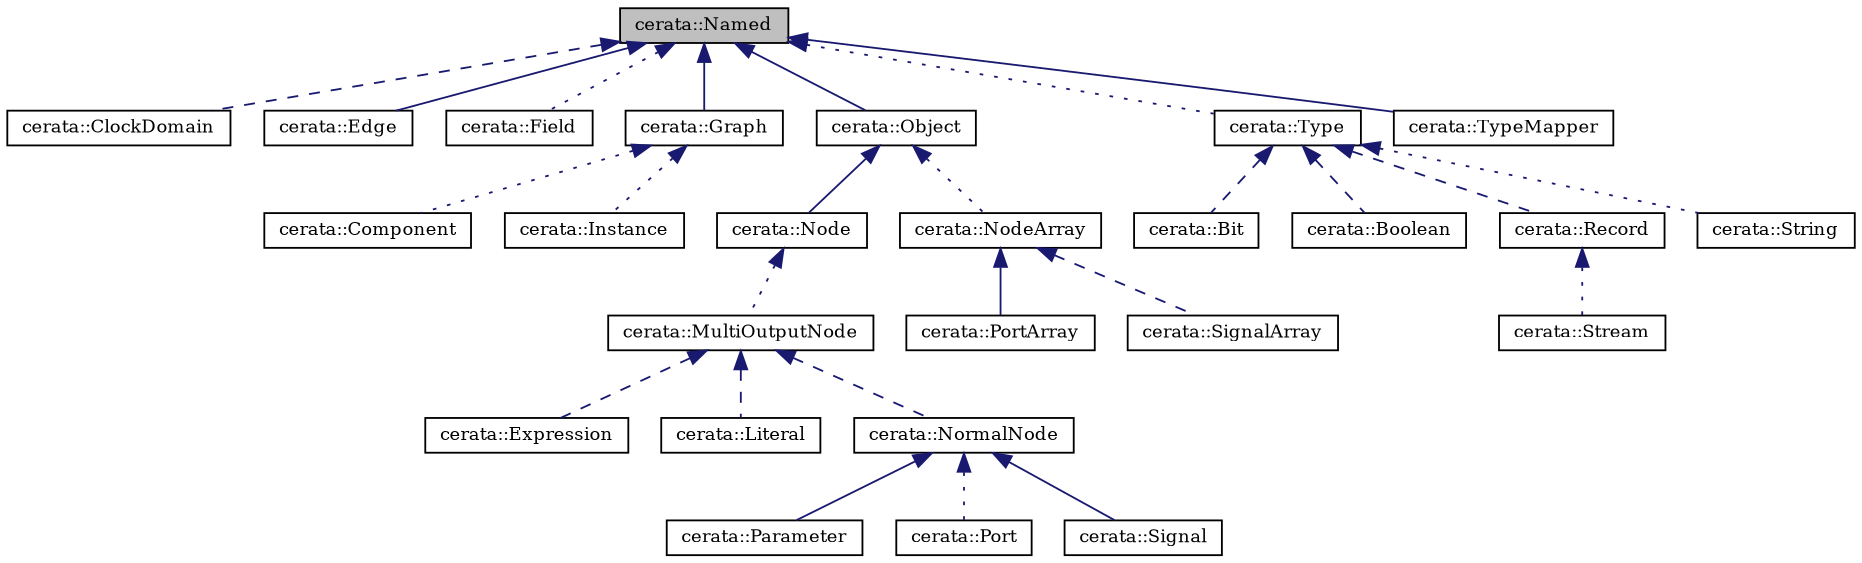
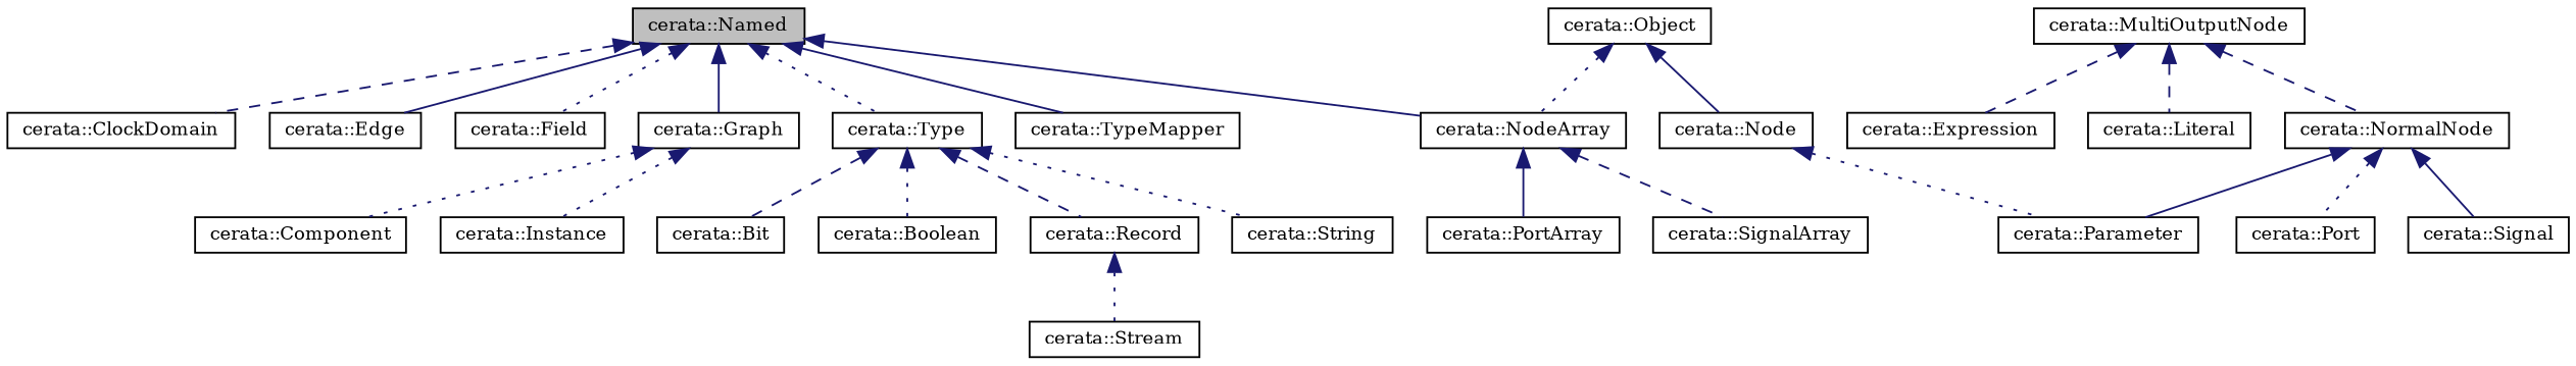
  digraph {
    fontname="DejaVu Serif"
    rankdir=TB
    node [color=black fillcolor=white fontname="DejaVu Serif" fontsize=10 shape=record style=filled]
    edge [color=midnightblue dir=back fontname="DejaVu Serif" fontsize=10 labelfontname=Helvetica labelfontsize=10 style=dotted]
    n1 [fillcolor=grey75 fontcolor=black height=0.2 label="cerata::Named" width=0.4]
    n2 [height=0.2 label="cerata::ClockDomain" width=0.4]
    n3 [height=0.2 label="cerata::Edge" width=0.4]
    n4 [height=0.2 label="cerata::Field" width=0.4]
    n5 [height=0.2 label="cerata::Graph" width=0.4]
    n6 [height=0.2 label="cerata::Object" width=0.4]
    n7 [height=0.2 label="cerata::Type" width=0.4]
    n8 [height=0.2 label="cerata::TypeMapper" width=0.4]
    n9 [height=0.2 label="cerata::Component" width=0.4]
    n10 [height=0.2 label="cerata::Instance" width=0.4]
    n11 [height=0.2 label="cerata::Node" width=0.4]
    n12 [height=0.2 label="cerata::NodeArray" width=0.4]
    n13 [height=0.2 label="cerata::Bit" width=0.4]
    n14 [height=0.2 label="cerata::Boolean" width=0.4]
    n15 [height=0.2 label="cerata::Record" width=0.4]
    n16 [height=0.2 label="cerata::String" width=0.4]
    n17 [height=0.2 label="cerata::MultiOutputNode" width=0.4]
    n18 [height=0.2 label="cerata::PortArray" width=0.4]
    n19 [height=0.2 label="cerata::SignalArray" width=0.4]
    n20 [height=0.2 label="cerata::Expression" width=0.4]
    n21 [height=0.2 label="cerata::Literal" width=0.4]
    n22 [height=0.2 label="cerata::NormalNode" width=0.4]
    n23 [height=0.2 label="cerata::Parameter" width=0.4]
    n24 [height=0.2 label="cerata::Port" width=0.4]
    n25 [height=0.2 label="cerata::Signal" width=0.4]
    n26 [height=0.2 label="cerata::Stream" width=0.4]
    n1 -> n2 [style=dashed]
    n1 -> n3 [style=solid]
    n1 -> n4
    n1 -> n5 [style=solid]
-   n1 -> n6 [style=solid]
+   n1 -> n12 [style=solid]
    n1 -> n7
    n1 -> n8 [style=solid]
    n5 -> n9
    n5 -> n10
    n6 -> n11 [style=solid]
    n6 -> n12
    n7 -> n13 [style=dashed]
-   n7 -> n14 [style=dashed]
+   n7 -> n14
    n7 -> n15 [style=dashed]
    n7 -> n16
-   n11 -> n17
+   n11 -> n23
    n12 -> n18 [style=solid]
    n12 -> n19 [style=dashed]
    n15 -> n26
    n17 -> n20 [style=dashed]
    n17 -> n21 [style=dashed]
    n17 -> n22 [style=dashed]
    n22 -> n23 [style=solid]
    n22 -> n24
    n22 -> n25 [style=solid]
  }
